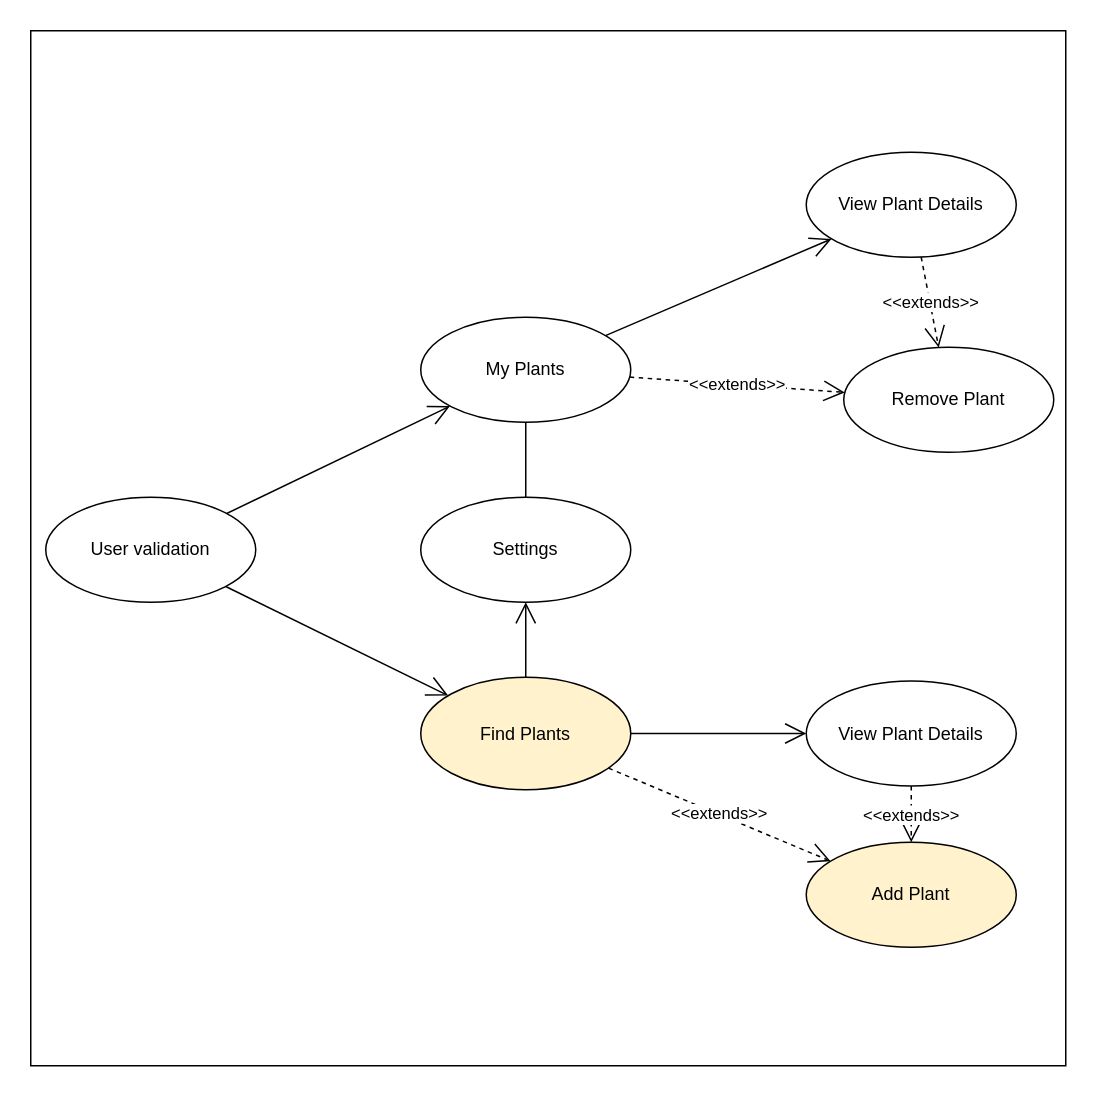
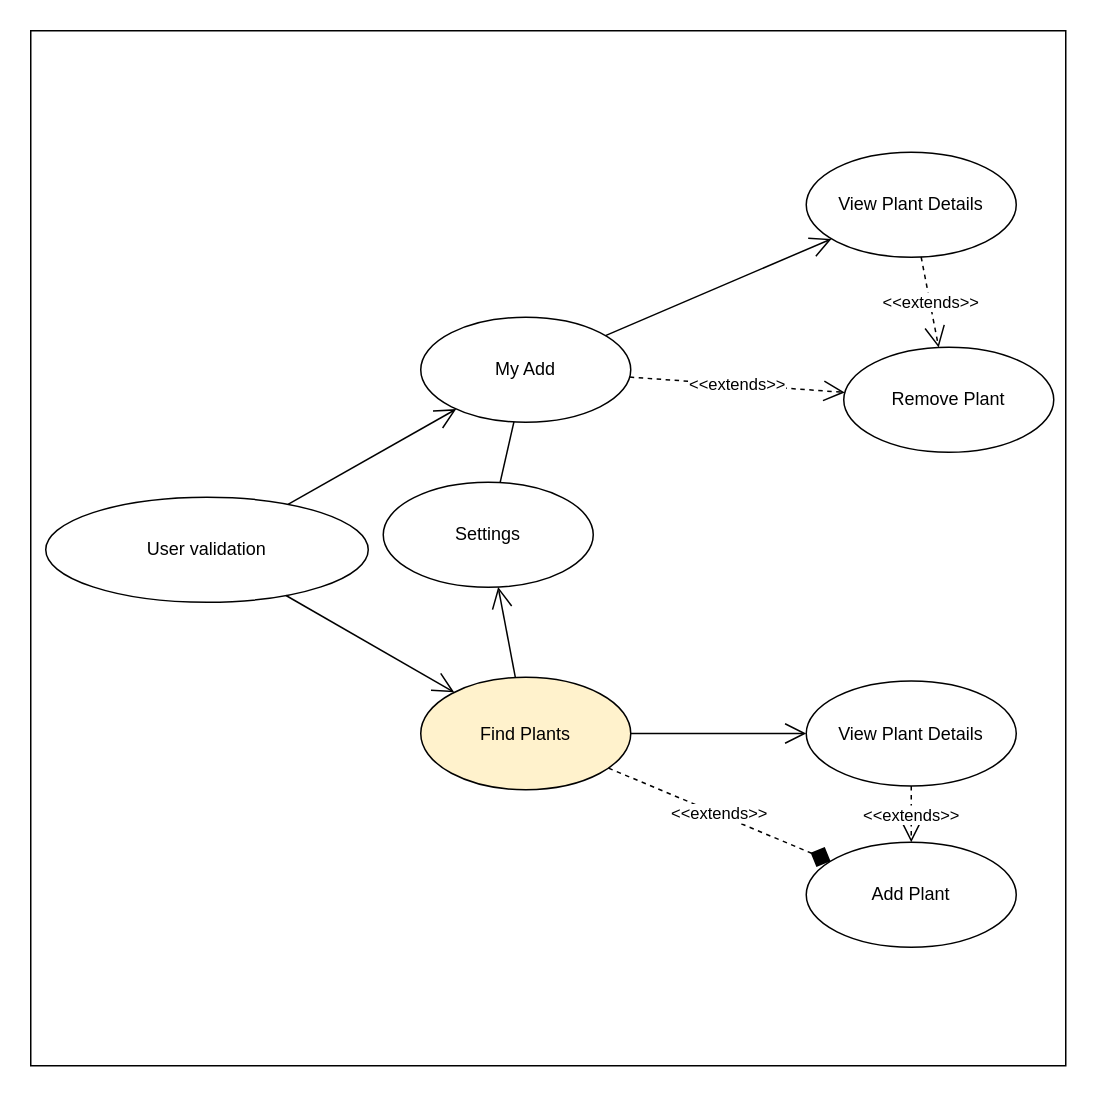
  <mxCell id="0" />
  <mxCell id="1" parent="0" />
  <mxCell id="2" value="" style="whiteSpace=wrap;html=1;aspect=fixed;" vertex="1" parent="1"><mxGeometry x="20" y="20" width="690" height="690" as="geometry" /></mxCell>
- <mxCell id="3" value="User validation" style="ellipse;whiteSpace=wrap;html=1;" vertex="1" parent="1"><mxGeometry x="30" y="331" width="140" height="70" as="geometry" /></mxCell>
+ <mxCell id="3" value="User validation" style="ellipse;whiteSpace=wrap;html=1;" vertex="1" parent="1"><mxGeometry x="30" y="331" width="215" height="70" as="geometry" /></mxCell>
  <mxCell id="4" value="Find Plants" style="ellipse;whiteSpace=wrap;html=1;fillColor=#fff2cc;" vertex="1" parent="1"><mxGeometry x="280" y="451" width="140" height="75" as="geometry" /></mxCell>
  <mxCell id="5" value="" style="endArrow=open;endFill=1;endSize=12;html=1;rounded=0;" edge="1" parent="1" source="3" target="4"><mxGeometry width="160" relative="1" as="geometry"><mxPoint x="10" y="493" as="sourcePoint" /><mxPoint x="133" y="491" as="targetPoint" /></mxGeometry></mxCell>
- <mxCell id="6" value="My Plants" style="ellipse;whiteSpace=wrap;html=1;" vertex="1" parent="1"><mxGeometry x="280" y="211" width="140" height="70" as="geometry" /></mxCell>
- <mxCell id="7" value="Settings" style="ellipse;whiteSpace=wrap;html=1;" vertex="1" parent="1"><mxGeometry x="280" y="331" width="140" height="70" as="geometry" /></mxCell>
+ <mxCell id="6" value="My Add" style="ellipse;whiteSpace=wrap;html=1;" vertex="1" parent="1"><mxGeometry x="280" y="211" width="140" height="70" as="geometry" /></mxCell>
+ <mxCell id="7" value="Settings" style="ellipse;whiteSpace=wrap;html=1;" vertex="1" parent="1"><mxGeometry x="255" y="321" width="140" height="70" as="geometry" /></mxCell>
  <mxCell id="8" value="" style="endArrow=open;endFill=1;endSize=12;html=1;rounded=0;" edge="1" parent="1" source="3" target="6"><mxGeometry width="160" relative="1" as="geometry"><mxPoint x="150" y="405" as="sourcePoint" /><mxPoint x="410" y="587" as="targetPoint" /></mxGeometry></mxCell>
- <mxCell id="9" value="Add Plant" style="ellipse;whiteSpace=wrap;html=1;fillColor=#fff2cc;" vertex="1" parent="1"><mxGeometry x="537" y="561" width="140" height="70" as="geometry" /></mxCell>
+ <mxCell id="9" value="Add Plant" style="ellipse;whiteSpace=wrap;html=1;" vertex="1" parent="1"><mxGeometry x="537" y="561" width="140" height="70" as="geometry" /></mxCell>
  <mxCell id="10" value="View Plant Details" style="ellipse;whiteSpace=wrap;html=1;" vertex="1" parent="1"><mxGeometry x="537" y="453.5" width="140" height="70" as="geometry" /></mxCell>
  <mxCell id="11" value="" style="endArrow=open;endFill=1;endSize=12;html=1;rounded=0;" edge="1" parent="1" source="4" target="10"><mxGeometry width="160" relative="1" as="geometry"><mxPoint x="610" y="661" as="sourcePoint" /><mxPoint x="728" y="761" as="targetPoint" /></mxGeometry></mxCell>
  <mxCell id="12" value="" style="endArrow=open;endFill=1;endSize=12;html=1;rounded=0;" edge="1" parent="1" source="4" target="7"><mxGeometry width="160" relative="1" as="geometry"><mxPoint x="280" y="371" as="sourcePoint" /><mxPoint x="539" y="553" as="targetPoint" /></mxGeometry></mxCell>
  <mxCell id="13" value="" style="endArrow=none;endFill=1;endSize=12;html=1;rounded=0;" edge="1" parent="1" source="6" target="7"><mxGeometry width="160" relative="1" as="geometry"><mxPoint x="309" y="343" as="sourcePoint" /><mxPoint x="571" y="151" as="targetPoint" /></mxGeometry></mxCell>
  <mxCell id="14" value="View Plant Details" style="ellipse;whiteSpace=wrap;html=1;" vertex="1" parent="1"><mxGeometry x="537" y="101" width="140" height="70" as="geometry" /></mxCell>
  <mxCell id="15" value="" style="endArrow=open;endFill=1;endSize=12;html=1;rounded=0;" edge="1" parent="1" source="6" target="14"><mxGeometry width="160" relative="1" as="geometry"><mxPoint x="499" y="403" as="sourcePoint" /><mxPoint x="761" y="211" as="targetPoint" /></mxGeometry></mxCell>
  <mxCell id="16" value="&amp;lt;&amp;lt;extends&amp;gt;&amp;gt;" style="endArrow=open;endSize=12;dashed=1;html=1;rounded=0;" edge="1" parent="1" source="10" target="9"><mxGeometry width="160" relative="1" as="geometry"><mxPoint x="720" y="621" as="sourcePoint" /><mxPoint x="880" y="621" as="targetPoint" /></mxGeometry></mxCell>
- <mxCell id="17" value="&amp;lt;&amp;lt;extends&amp;gt;&amp;gt;" style="endArrow=open;endSize=12;dashed=1;html=1;rounded=0;" edge="1" parent="1" source="4" target="9"><mxGeometry width="160" relative="1" as="geometry"><mxPoint x="471.47" y="661" as="sourcePoint" /><mxPoint x="471.47" y="781" as="targetPoint" /></mxGeometry></mxCell>
+ <mxCell id="17" value="&amp;lt;&amp;lt;extends&amp;gt;&amp;gt;" style="endArrow=diamond;endSize=12;dashed=1;html=1;rounded=0;" edge="1" parent="1" source="4" target="9"><mxGeometry width="160" relative="1" as="geometry"><mxPoint x="471.47" y="661" as="sourcePoint" /><mxPoint x="471.47" y="781" as="targetPoint" /></mxGeometry></mxCell>
  <mxCell id="18" value="Remove Plant" style="ellipse;whiteSpace=wrap;html=1;" vertex="1" parent="1"><mxGeometry x="562" y="231" width="140" height="70" as="geometry" /></mxCell>
  <mxCell id="19" value="&amp;lt;&amp;lt;extends&amp;gt;&amp;gt;" style="endArrow=open;endSize=12;dashed=1;html=1;rounded=0;" edge="1" parent="1" source="6" target="18"><mxGeometry width="160" relative="1" as="geometry"><mxPoint x="510" y="181" as="sourcePoint" /><mxPoint x="626" y="271" as="targetPoint" /></mxGeometry></mxCell>
  <mxCell id="20" value="&amp;lt;&amp;lt;extends&amp;gt;&amp;gt;" style="endArrow=open;endSize=12;dashed=1;html=1;rounded=0;" edge="1" parent="1" source="14" target="18"><mxGeometry width="160" relative="1" as="geometry"><mxPoint x="677" y="513" as="sourcePoint" /><mxPoint x="853" y="611" as="targetPoint" /></mxGeometry></mxCell>
